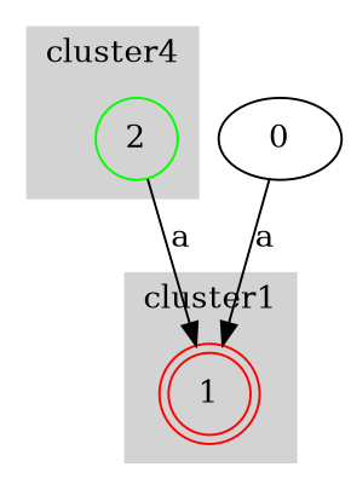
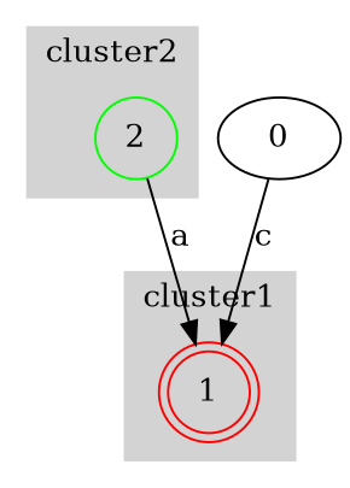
  digraph {
    1 [color=red shape=doublecircle]
    2 [color=green shape=circle]
    0
    subgraph cluster_1 {
      color=lightgrey
      label=cluster0
      style=filled
    }
    subgraph cluster_2 {
      color=lightgrey
      label=cluster1
      style=filled
      1
    }
    subgraph cluster_3 {
      color=lightgrey
-     label=cluster4
+     label=cluster2
      style=filled
      2
    }
    2 -> 1 [label=a]
-   0 -> 1 [label=a]
+   0 -> 1 [label=c]
  }
